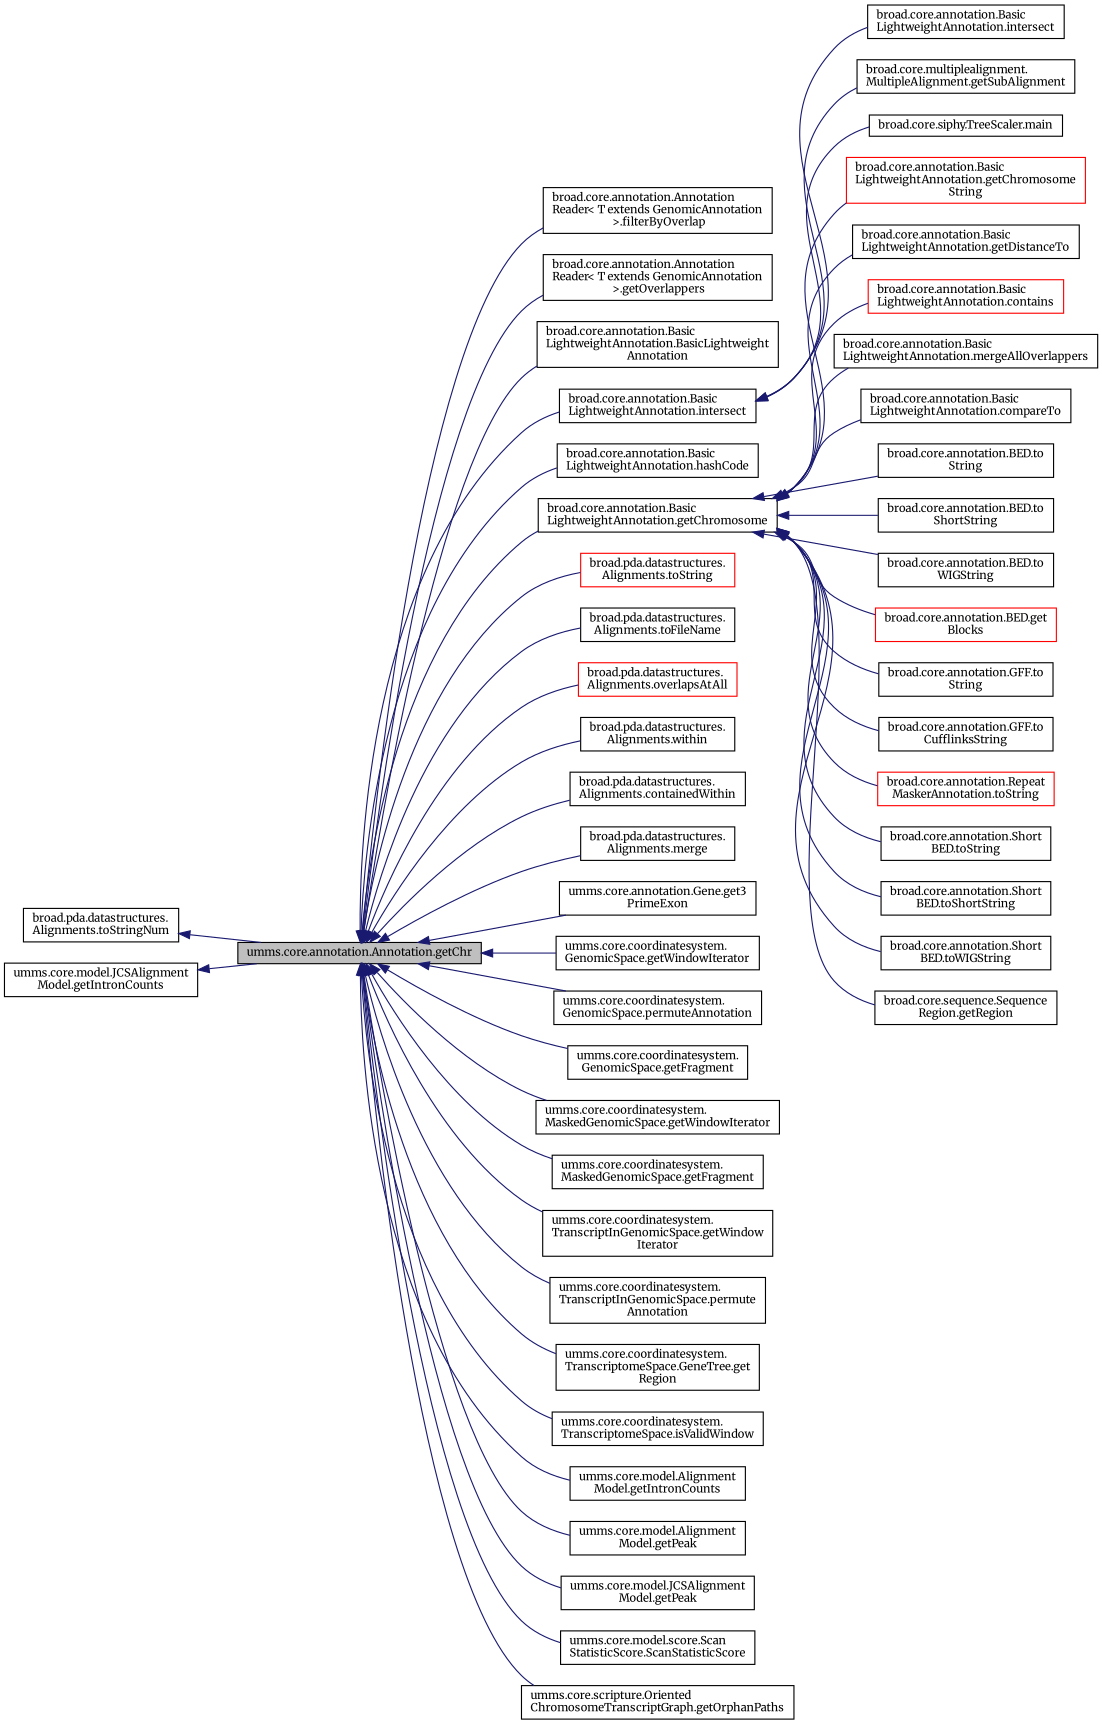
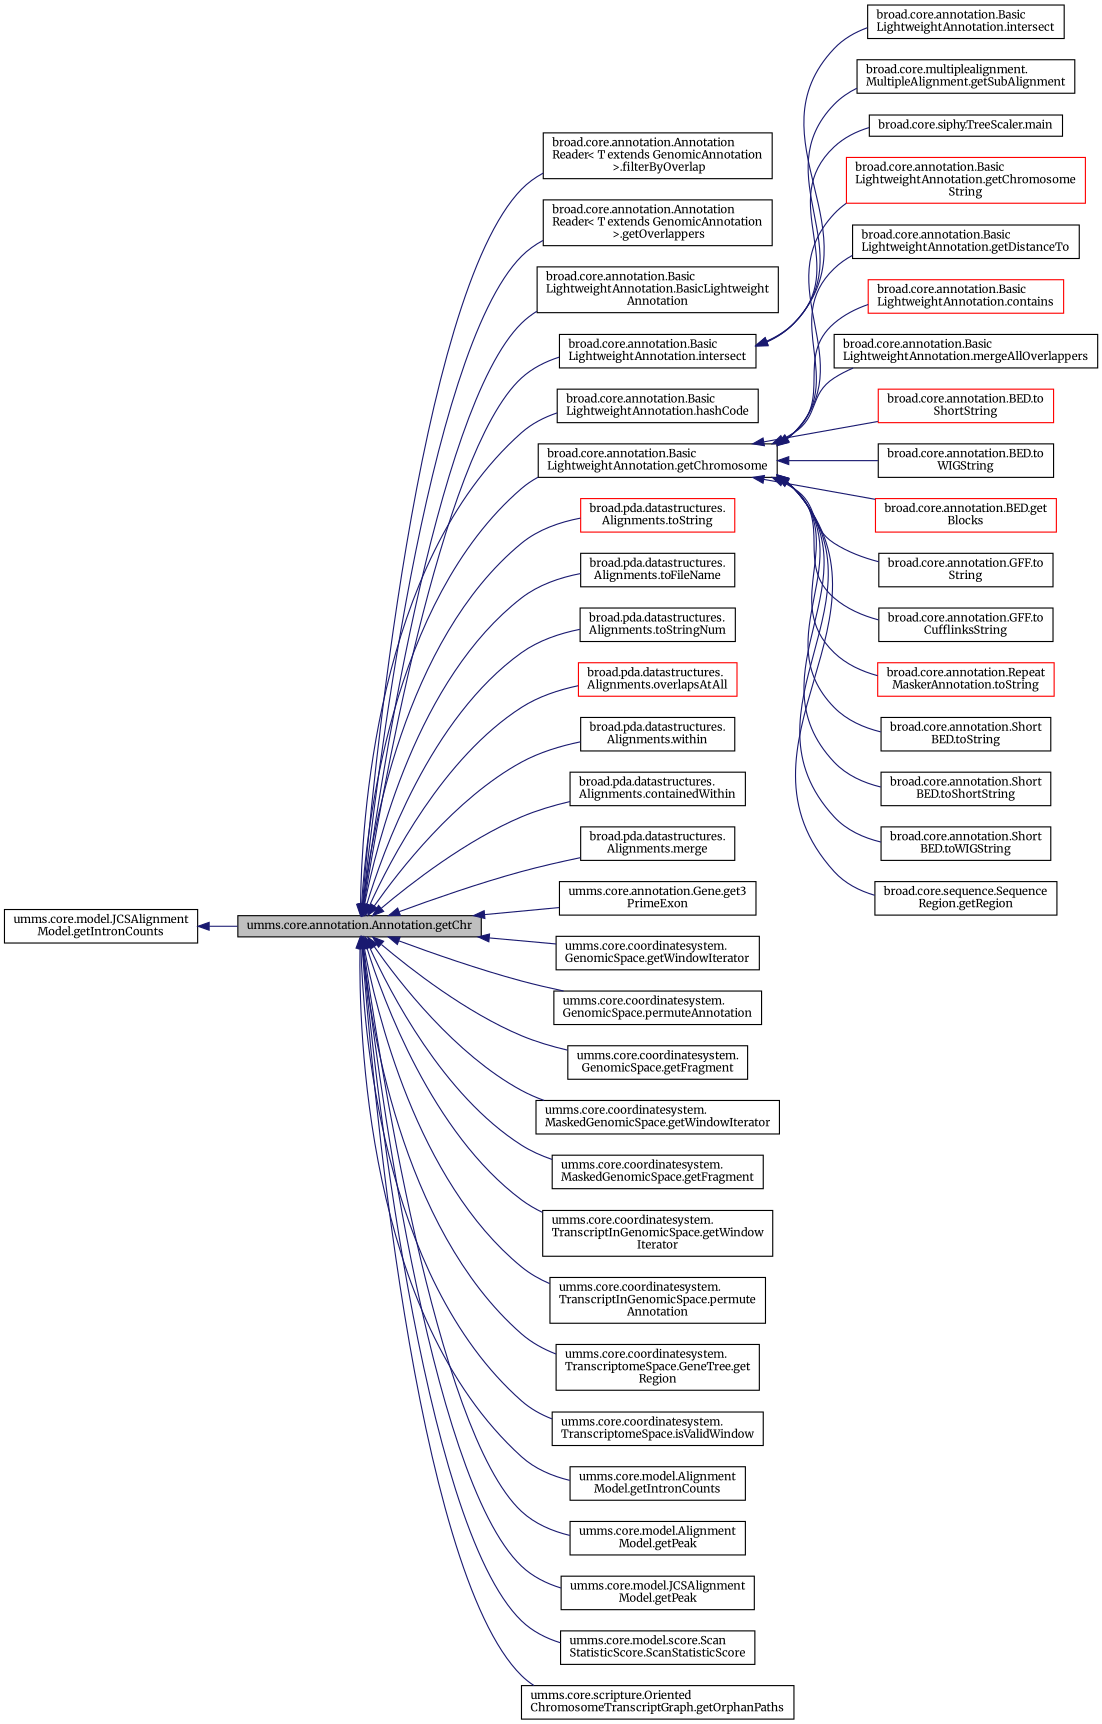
  digraph {
    fontname=Merriweather
    rankdir=LR
    node [color=black fillcolor=white fontname=Merriweather fontsize=10 shape=record style=filled]
    edge [color=midnightblue dir=back fontname=Merriweather fontsize=10 labelfontname=Helvetica labelfontsize=10 style=solid]
    n1 [fillcolor=grey75 fontcolor=black height=0.2 label="umms.core.annotation.Annotation.getChr" width=0.4]
    n2 [height=0.2 label="broad.core.annotation.Annotation\lReader\< T extends GenomicAnnotation\l \>.filterByOverlap" width=0.4]
    n3 [height=0.2 label="broad.core.annotation.Annotation\lReader\< T extends GenomicAnnotation\l \>.getOverlappers" width=0.4]
    n4 [height=0.2 label="broad.core.annotation.Basic\lLightweightAnnotation.BasicLightweight\lAnnotation" width=0.4]
    n5 [height=0.2 label="broad.core.annotation.Basic\lLightweightAnnotation.intersect" width=0.4]
    n6 [height=0.2 label="broad.core.annotation.Basic\lLightweightAnnotation.hashCode" width=0.4]
    n7 [height=0.2 label="broad.core.annotation.Basic\lLightweightAnnotation.getChromosome" width=0.4]
    n8 [color=red height=0.2 label="broad.pda.datastructures.\lAlignments.toString" width=0.4]
    n9 [height=0.2 label="broad.pda.datastructures.\lAlignments.toFileName" width=0.4]
    n10 [height=0.2 label="broad.pda.datastructures.\lAlignments.toStringNum" width=0.4]
    n11 [color=red height=0.2 label="broad.pda.datastructures.\lAlignments.overlapsAtAll" width=0.4]
    n12 [height=0.2 label="broad.pda.datastructures.\lAlignments.within" width=0.4]
    n13 [height=0.2 label="broad.pda.datastructures.\lAlignments.containedWithin" width=0.4]
    n14 [height=0.2 label="broad.pda.datastructures.\lAlignments.merge" width=0.4]
    n15 [height=0.2 label="umms.core.annotation.Gene.get3\lPrimeExon" width=0.4]
    n16 [height=0.2 label="umms.core.coordinatesystem.\lGenomicSpace.getWindowIterator" width=0.4]
    n17 [height=0.2 label="umms.core.coordinatesystem.\lGenomicSpace.permuteAnnotation" width=0.4]
    n18 [height=0.2 label="umms.core.coordinatesystem.\lGenomicSpace.getFragment" width=0.4]
    n19 [height=0.2 label="umms.core.coordinatesystem.\lMaskedGenomicSpace.getWindowIterator" width=0.4]
    n20 [height=0.2 label="umms.core.coordinatesystem.\lMaskedGenomicSpace.getFragment" width=0.4]
    n21 [height=0.2 label="umms.core.coordinatesystem.\lTranscriptInGenomicSpace.getWindow\lIterator" width=0.4]
    n22 [height=0.2 label="umms.core.coordinatesystem.\lTranscriptInGenomicSpace.permute\lAnnotation" width=0.4]
    n23 [height=0.2 label="umms.core.coordinatesystem.\lTranscriptomeSpace.GeneTree.get\lRegion" width=0.4]
    n24 [height=0.2 label="umms.core.coordinatesystem.\lTranscriptomeSpace.isValidWindow" width=0.4]
    n25 [height=0.2 label="umms.core.model.Alignment\lModel.getIntronCounts" width=0.4]
    n26 [height=0.2 label="umms.core.model.Alignment\lModel.getPeak" width=0.4]
    n27 [height=0.2 label="umms.core.model.JCSAlignment\lModel.getPeak" width=0.4]
    n28 [height=0.2 label="umms.core.model.score.Scan\lStatisticScore.ScanStatisticScore" width=0.4]
    n29 [height=0.2 label="umms.core.scripture.Oriented\lChromosomeTranscriptGraph.getOrphanPaths" width=0.4]
    n30 [height=0.2 label="broad.core.annotation.Basic\lLightweightAnnotation.intersect" width=0.4]
    n31 [height=0.2 label="broad.core.multiplealignment.\lMultipleAlignment.getSubAlignment" width=0.4]
    n32 [height=0.2 label="broad.core.siphy.TreeScaler.main" width=0.4]
    n33 [color=red height=0.2 label="broad.core.annotation.Basic\lLightweightAnnotation.getChromosome\lString" width=0.4]
    n34 [height=0.2 label="broad.core.annotation.Basic\lLightweightAnnotation.getDistanceTo" width=0.4]
    n35 [color=red height=0.2 label="broad.core.annotation.Basic\lLightweightAnnotation.contains" width=0.4]
    n36 [height=0.2 label="broad.core.annotation.Basic\lLightweightAnnotation.mergeAllOverlappers" width=0.4]
-   n37 [height=0.2 label="broad.core.annotation.Basic\lLightweightAnnotation.compareTo" width=0.4]
-   n38 [height=0.2 label="broad.core.annotation.BED.to\lString" width=0.4]
-   n39 [height=0.2 label="broad.core.annotation.BED.to\lShortString" width=0.4]
+   n39 [color=red height=0.2 label="broad.core.annotation.BED.to\lShortString" width=0.4]
    n40 [height=0.2 label="broad.core.annotation.BED.to\lWIGString" width=0.4]
    n41 [color=red height=0.2 label="broad.core.annotation.BED.get\lBlocks" width=0.4]
    n42 [height=0.2 label="broad.core.annotation.GFF.to\lString" width=0.4]
    n43 [height=0.2 label="broad.core.annotation.GFF.to\lCufflinksString" width=0.4]
    n44 [color=red height=0.2 label="broad.core.annotation.Repeat\lMaskerAnnotation.toString" width=0.4]
    n45 [height=0.2 label="broad.core.annotation.Short\lBED.toString" width=0.4]
    n46 [height=0.2 label="broad.core.annotation.Short\lBED.toShortString" width=0.4]
    n47 [height=0.2 label="broad.core.annotation.Short\lBED.toWIGString" width=0.4]
    n48 [height=0.2 label="broad.core.sequence.Sequence\lRegion.getRegion" width=0.4]
    n49 [height=0.2 label="umms.core.model.JCSAlignment\lModel.getIntronCounts" width=0.4]
    n1 -> n2
    n1 -> n3
    n1 -> n4
    n1 -> n5
    n1 -> n6
    n1 -> n7
    n1 -> n8
    n1 -> n9
-   n10 -> n1
+   n1 -> n10
    n1 -> n11
    n1 -> n12
    n1 -> n13
    n1 -> n14
    n1 -> n15
    n1 -> n16
    n1 -> n17
    n1 -> n18
    n1 -> n19
    n1 -> n20
    n1 -> n21
    n1 -> n22
    n1 -> n23
    n1 -> n24
    n1 -> n25
    n1 -> n26
    n1 -> n27
    n1 -> n28
    n1 -> n29
    n5 -> n30
    n5 -> n31
    n5 -> n32
    n7 -> n33
    n7 -> n34
    n7 -> n35
    n7 -> n36
-   n7 -> n37
-   n7 -> n38
    n7 -> n39
    n7 -> n40
    n7 -> n41
    n7 -> n42
    n7 -> n43
    n7 -> n44
    n7 -> n45
    n7 -> n46
    n7 -> n47
    n7 -> n48
    n49 -> n1
  }
